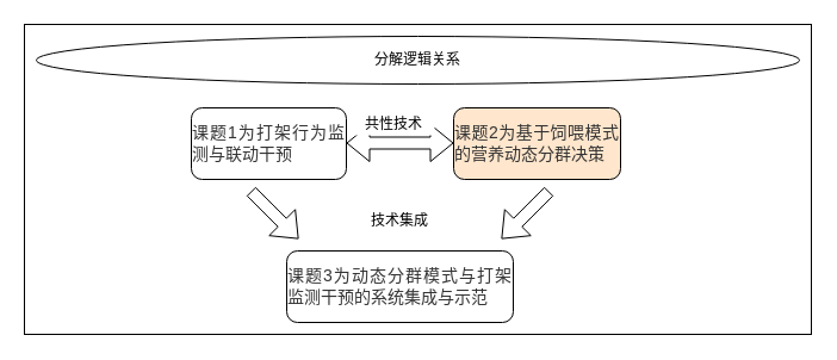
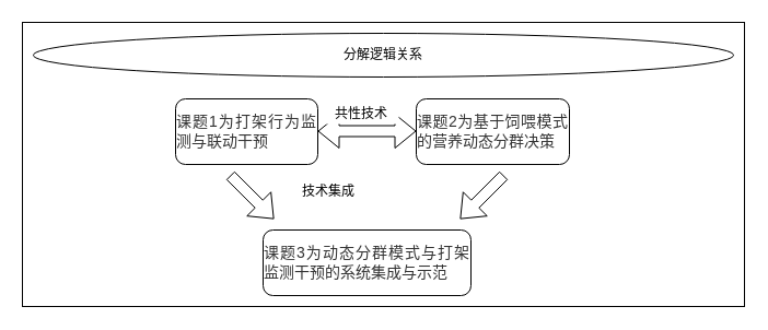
  <mxCell id="0" />
  <mxCell id="1" parent="0" />
  <mxCell id="2" value="" style="rounded=0;whiteSpace=wrap;html=1;" parent="1" vertex="1"><mxGeometry x="20" y="20" width="660" height="260" as="geometry" /></mxCell>
  <mxCell id="3" value="&lt;p style=&quot;margin: 0pt 0pt 0.0pt; text-align: justify; font-family: 等线; font-size: 10.5pt;&quot; class=&quot;MsoNormal&quot;&gt;&lt;span style=&quot;font-family: sans-serif; color: rgb(51, 51, 51); font-size: 10.5pt;&quot;&gt;&lt;font face=&quot;sans-serif&quot;&gt;课题&lt;/font&gt;&lt;font face=&quot;sans-serif&quot;&gt;1为&lt;/font&gt;&lt;/span&gt;&lt;span style=&quot;font-family: sans-serif; color: rgb(51, 51, 51); letter-spacing: 0pt; font-size: 10.5pt;&quot;&gt;打架行为监测与联动干预&lt;/span&gt;&lt;/p&gt;" style="rounded=1;whiteSpace=wrap;html=1;" parent="1" vertex="1"><mxGeometry x="160" y="90" width="130" height="60" as="geometry" /></mxCell>
- <mxCell id="4" value="&lt;p style=&quot;margin: 0pt 0pt 0.0pt; text-align: justify; font-family: 等线; font-size: 10.5pt;&quot; class=&quot;MsoNormal&quot;&gt;&lt;span style=&quot;font-family: sans-serif; color: rgb(51, 51, 51); letter-spacing: 0pt; font-size: 10.5pt;&quot;&gt;&lt;font face=&quot;sans-serif&quot;&gt;课题&lt;/font&gt;&lt;font face=&quot;sans-serif&quot;&gt;2为&lt;/font&gt;&lt;/span&gt;&lt;span style=&quot;font-family: sans-serif; color: rgb(51, 51, 51); letter-spacing: 0pt; font-size: 10.5pt;&quot;&gt;基于饲喂模式的营养动态分群决策&lt;/span&gt;&lt;/p&gt;" style="rounded=1;whiteSpace=wrap;html=1;fillColor=#ffe6cc;" parent="1" vertex="1"><mxGeometry x="380" y="90" width="140" height="60" as="geometry" /></mxCell>
+ <mxCell id="4" value="&lt;p style=&quot;margin: 0pt 0pt 0.0pt; text-align: justify; font-family: 等线; font-size: 10.5pt;&quot; class=&quot;MsoNormal&quot;&gt;&lt;span style=&quot;font-family: sans-serif; color: rgb(51, 51, 51); letter-spacing: 0pt; font-size: 10.5pt;&quot;&gt;&lt;font face=&quot;sans-serif&quot;&gt;课题&lt;/font&gt;&lt;font face=&quot;sans-serif&quot;&gt;2为&lt;/font&gt;&lt;/span&gt;&lt;span style=&quot;font-family: sans-serif; color: rgb(51, 51, 51); letter-spacing: 0pt; font-size: 10.5pt;&quot;&gt;基于饲喂模式的营养动态分群决策&lt;/span&gt;&lt;/p&gt;" style="rounded=1;whiteSpace=wrap;html=1;" parent="1" vertex="1"><mxGeometry x="380" y="90" width="140" height="60" as="geometry" /></mxCell>
  <mxCell id="5" value="&lt;p style=&quot;margin: 0pt 0pt 0.0pt; text-align: justify; font-family: 等线; font-size: 10.5pt;&quot; class=&quot;MsoNormal&quot;&gt;&lt;span style=&quot;font-family: sans-serif; color: rgb(51, 51, 51); letter-spacing: 0pt; font-size: 10.5pt;&quot;&gt;&lt;font face=&quot;sans-serif&quot;&gt;课题&lt;/font&gt;&lt;font face=&quot;sans-serif&quot;&gt;3为&lt;/font&gt;&lt;/span&gt;&lt;span style=&quot;font-family: sans-serif; color: rgb(51, 51, 51); letter-spacing: 0pt; font-size: 10.5pt;&quot;&gt;动态分群模式与打架监测干预的系统集成与示范&lt;/span&gt;&lt;/p&gt;" style="rounded=1;whiteSpace=wrap;html=1;" parent="1" vertex="1"><mxGeometry x="240" y="210" width="190" height="60" as="geometry" /></mxCell>
  <mxCell id="6" value="" style="shape=flexArrow;endArrow=classic;html=1;rounded=0;" parent="1" edge="1"><mxGeometry width="50" height="50" relative="1" as="geometry"><mxPoint x="210" y="160" as="sourcePoint" /><mxPoint x="250" y="200" as="targetPoint" /></mxGeometry></mxCell>
- <mxCell id="7" value="技术集成" style="rounded=0;whiteSpace=wrap;html=1;strokeColor=none;" parent="1" vertex="1"><mxGeometry x="290" y="170" width="90" height="30" as="geometry" /></mxCell>
+ <mxCell id="7" value="技术集成" style="rounded=0;whiteSpace=wrap;html=1;strokeColor=none;" parent="1" vertex="1"><mxGeometry x="255" y="160" width="90" height="30" as="geometry" /></mxCell>
  <mxCell id="8" value="" style="shape=flexArrow;endArrow=classic;html=1;rounded=0;" parent="1" edge="1"><mxGeometry width="50" height="50" relative="1" as="geometry"><mxPoint x="460" y="160" as="sourcePoint" /><mxPoint x="420" y="200" as="targetPoint" /></mxGeometry></mxCell>
  <mxCell id="9" value="分解逻辑关系" style="ellipse;whiteSpace=wrap;html=1;" parent="1" vertex="1"><mxGeometry x="30" y="30" width="640" height="40" as="geometry" /></mxCell>
  <mxCell id="10" value="" style="shape=flexArrow;endArrow=classic;startArrow=classic;html=1;rounded=0;" edge="1" parent="1"><mxGeometry width="100" height="100" relative="1" as="geometry"><mxPoint x="290" y="119.5" as="sourcePoint" /><mxPoint x="380" y="119.5" as="targetPoint" /></mxGeometry></mxCell>
  <mxCell id="11" value="共性技术" style="rounded=0;whiteSpace=wrap;html=1;strokeColor=none;" vertex="1" parent="1"><mxGeometry x="296" y="95" width="68" height="18" as="geometry" /></mxCell>
